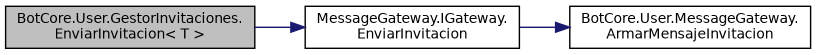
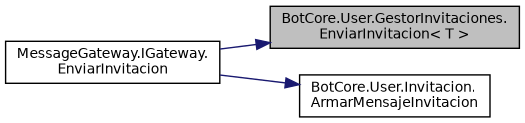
  digraph {
    rankdir=LR
    node [color=black fillcolor=white fontname=Helvetica fontsize=10 shape=record style=filled]
    edge [color=midnightblue fontname=Helvetica fontsize=10 labelfontname=Helvetica labelfontsize=10 style=solid]
    n1 [fillcolor=grey75 fontcolor=black height=0.2 label="BotCore.User.GestorInvitaciones.\lEnviarInvitacion\< T \>" width=0.4]
    n2 [height=0.2 label="MessageGateway.IGateway.\lEnviarInvitacion" width=0.4]
-   n3 [height=0.2 label="BotCore.User.MessageGateway.\lArmarMensajeInvitacion" width=0.4]
-   n1 -> n2
+   n3 [height=0.2 label="BotCore.User.Invitacion.\lArmarMensajeInvitacion" width=0.4]
+   n2 -> n1
    n2 -> n3
  }
